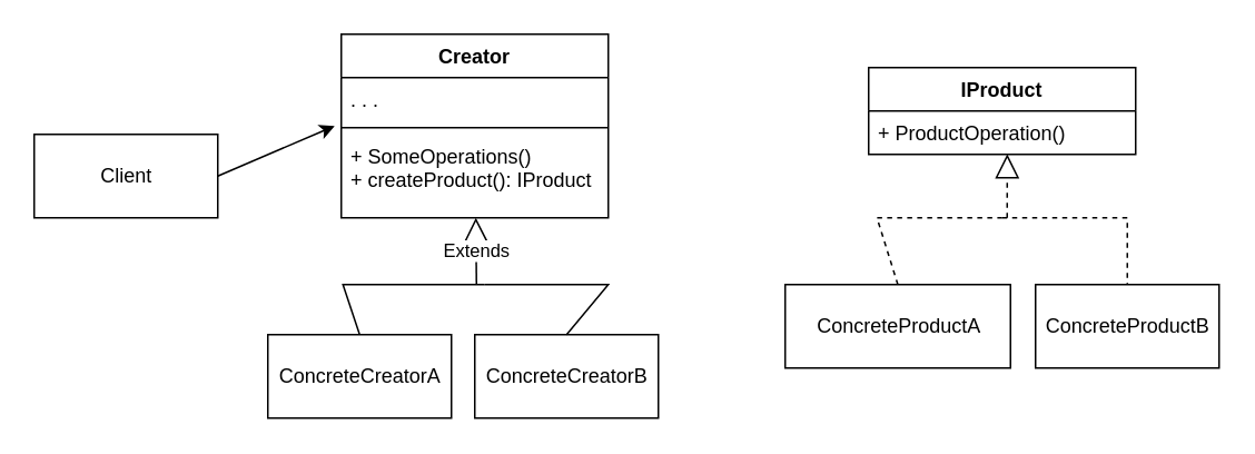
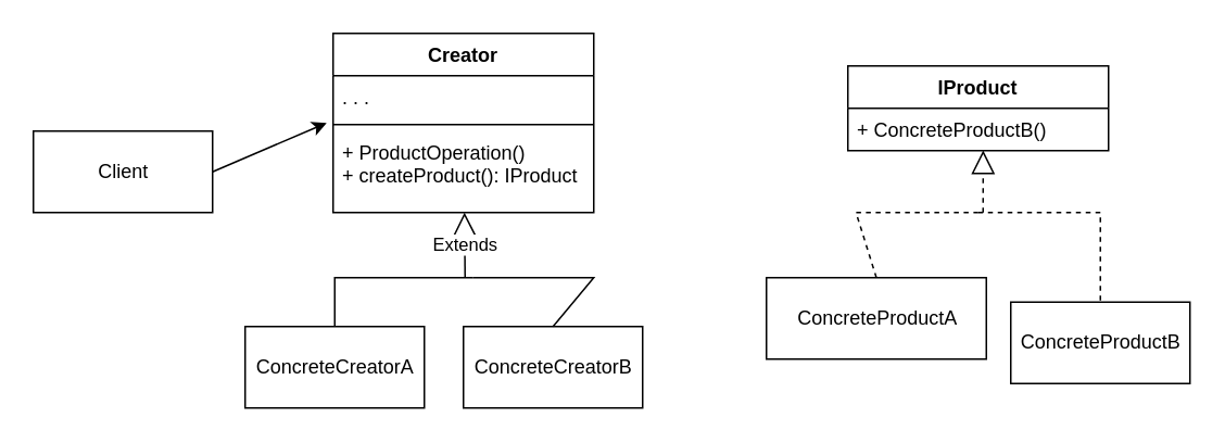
  <mxCell id="0" />
  <mxCell id="1" parent="0" />
  <mxCell id="2" value="Client" style="html=1;" vertex="1" parent="1"><mxGeometry x="20" y="80" width="110" height="50" as="geometry" /></mxCell>
  <mxCell id="3" value="" style="endArrow=classic;html=1;rounded=0;exitX=1;exitY=0.5;exitDx=0;exitDy=0;entryX=-0.025;entryY=1.115;entryDx=0;entryDy=0;entryPerimeter=0;" edge="1" parent="1" source="2" target="5"><mxGeometry width="50" height="50" relative="1" as="geometry"><mxPoint x="340" y="300" as="sourcePoint" /><mxPoint x="330" y="80" as="targetPoint" /></mxGeometry></mxCell>
  <mxCell id="4" value="Creator" style="swimlane;fontStyle=1;align=center;verticalAlign=top;childLayout=stackLayout;horizontal=1;startSize=26;horizontalStack=0;resizeParent=1;resizeParentMax=0;resizeLast=0;collapsible=1;marginBottom=0;" vertex="1" parent="1"><mxGeometry x="204" y="20" width="160" height="110" as="geometry" /></mxCell>
  <mxCell id="5" value=". . ." style="text;strokeColor=none;fillColor=none;align=left;verticalAlign=top;spacingLeft=4;spacingRight=4;overflow=hidden;rotatable=0;points=[[0,0.5],[1,0.5]];portConstraint=eastwest;" vertex="1" parent="4"><mxGeometry y="26" width="160" height="26" as="geometry" /></mxCell>
  <mxCell id="6" value="" style="line;strokeWidth=1;fillColor=none;align=left;verticalAlign=middle;spacingTop=-1;spacingLeft=3;spacingRight=3;rotatable=0;labelPosition=right;points=[];portConstraint=eastwest;strokeColor=inherit;" vertex="1" parent="4"><mxGeometry y="52" width="160" height="8" as="geometry" /></mxCell>
- <mxCell id="7" value="+ SomeOperations()&#10;+ createProduct(): IProduct" style="text;strokeColor=none;fillColor=none;align=left;verticalAlign=top;spacingLeft=4;spacingRight=4;overflow=hidden;rotatable=0;points=[[0,0.5],[1,0.5]];portConstraint=eastwest;" vertex="1" parent="4"><mxGeometry y="60" width="160" height="50" as="geometry" /></mxCell>
+ <mxCell id="7" value="+ ProductOperation()&#10;+ createProduct(): IProduct" style="text;strokeColor=none;fillColor=none;align=left;verticalAlign=top;spacingLeft=4;spacingRight=4;overflow=hidden;rotatable=0;points=[[0,0.5],[1,0.5]];portConstraint=eastwest;" vertex="1" parent="4"><mxGeometry y="60" width="160" height="50" as="geometry" /></mxCell>
  <mxCell id="8" value="IProduct" style="swimlane;fontStyle=1;align=center;verticalAlign=top;childLayout=stackLayout;horizontal=1;startSize=26;horizontalStack=0;resizeParent=1;resizeParentMax=0;resizeLast=0;collapsible=1;marginBottom=0;" vertex="1" parent="1"><mxGeometry x="520" y="40" width="160" height="52" as="geometry" /></mxCell>
- <mxCell id="9" value="+ ProductOperation()" style="text;strokeColor=none;fillColor=none;align=left;verticalAlign=top;spacingLeft=4;spacingRight=4;overflow=hidden;rotatable=0;points=[[0,0.5],[1,0.5]];portConstraint=eastwest;" vertex="1" parent="8"><mxGeometry y="26" width="160" height="26" as="geometry" /></mxCell>
+ <mxCell id="9" value="+ ConcreteProductB()" style="text;strokeColor=none;fillColor=none;align=left;verticalAlign=top;spacingLeft=4;spacingRight=4;overflow=hidden;rotatable=0;points=[[0,0.5],[1,0.5]];portConstraint=eastwest;" vertex="1" parent="8"><mxGeometry y="26" width="160" height="26" as="geometry" /></mxCell>
  <mxCell id="10" value="ConcreteProductA" style="html=1;" vertex="1" parent="1"><mxGeometry x="470" y="170" width="135" height="50" as="geometry" /></mxCell>
- <mxCell id="11" value="ConcreteProductB" style="html=1;" vertex="1" parent="1"><mxGeometry x="620" y="170" width="110" height="50" as="geometry" /></mxCell>
+ <mxCell id="11" value="ConcreteProductB" style="html=1;" vertex="1" parent="1"><mxGeometry x="620" y="185" width="110" height="50" as="geometry" /></mxCell>
  <mxCell id="12" value="" style="endArrow=block;dashed=1;endFill=0;endSize=12;html=1;rounded=0;entryX=0.519;entryY=0.994;entryDx=0;entryDy=0;entryPerimeter=0;" edge="1" parent="1" target="9"><mxGeometry width="160" relative="1" as="geometry"><mxPoint x="603" y="130" as="sourcePoint" /><mxPoint x="600" y="210" as="targetPoint" /></mxGeometry></mxCell>
  <mxCell id="13" value="" style="endArrow=none;dashed=1;html=1;rounded=0;exitX=0.5;exitY=0;exitDx=0;exitDy=0;" edge="1" parent="1" source="10"><mxGeometry width="50" height="50" relative="1" as="geometry"><mxPoint x="530" y="130" as="sourcePoint" /><mxPoint x="600" y="130" as="targetPoint" /><Array as="points"><mxPoint x="525" y="130" /></Array></mxGeometry></mxCell>
  <mxCell id="14" value="" style="endArrow=none;dashed=1;html=1;rounded=0;entryX=0.5;entryY=0;entryDx=0;entryDy=0;" edge="1" parent="1" target="11"><mxGeometry width="50" height="50" relative="1" as="geometry"><mxPoint x="600" y="130" as="sourcePoint" /><mxPoint x="540" y="180" as="targetPoint" /><Array as="points"><mxPoint x="675" y="130" /></Array></mxGeometry></mxCell>
- <mxCell id="15" value="ConcreteCreatorA" style="html=1;" vertex="1" parent="1"><mxGeometry x="160" y="200" width="110" height="50" as="geometry" /></mxCell>
+ <mxCell id="15" value="ConcreteCreatorA" style="html=1;" vertex="1" parent="1"><mxGeometry x="150" y="200" width="110" height="50" as="geometry" /></mxCell>
  <mxCell id="16" value="ConcreteCreatorB" style="html=1;" vertex="1" parent="1"><mxGeometry x="284" y="200" width="110" height="50" as="geometry" /></mxCell>
  <mxCell id="17" value="Extends" style="endArrow=block;endSize=16;endFill=0;html=1;rounded=0;entryX=0.504;entryY=1;entryDx=0;entryDy=0;entryPerimeter=0;" edge="1" parent="1" target="7"><mxGeometry width="160" relative="1" as="geometry"><mxPoint x="285" y="170" as="sourcePoint" /><mxPoint x="350" y="180" as="targetPoint" /></mxGeometry></mxCell>
  <mxCell id="18" value="" style="endArrow=none;html=1;rounded=0;exitX=0.5;exitY=0;exitDx=0;exitDy=0;" edge="1" parent="1" source="15"><mxGeometry width="50" height="50" relative="1" as="geometry"><mxPoint x="210" y="225" as="sourcePoint" /><mxPoint x="290" y="170" as="targetPoint" /><Array as="points"><mxPoint x="205" y="170" /></Array></mxGeometry></mxCell>
  <mxCell id="19" value="" style="endArrow=none;html=1;rounded=0;entryX=0.5;entryY=0;entryDx=0;entryDy=0;" edge="1" parent="1" target="16"><mxGeometry width="50" height="50" relative="1" as="geometry"><mxPoint x="290" y="170" as="sourcePoint" /><mxPoint x="320" y="220" as="targetPoint" /><Array as="points"><mxPoint x="364" y="170" /></Array></mxGeometry></mxCell>
